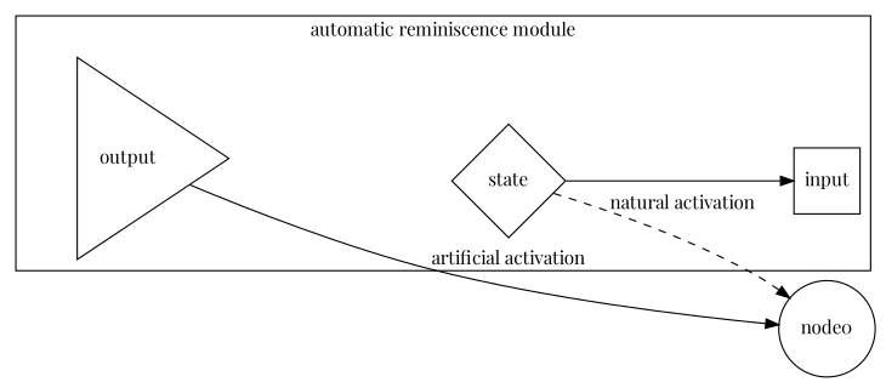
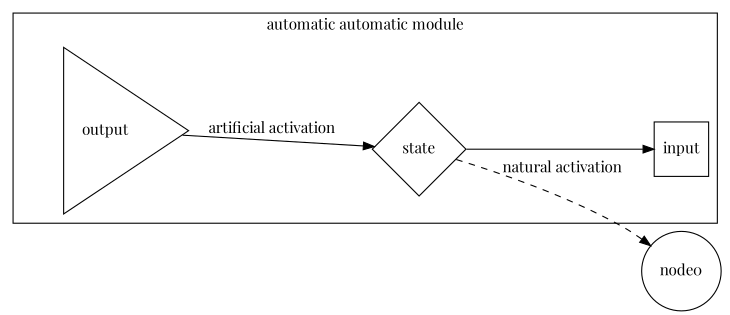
  digraph {
    fontname="Playfair Display"
    rankdir=LR
    node [fontname="Playfair Display" regular=true shape=square]
    edge [fontname="Playfair Display"]
    output [orientation=-90 shape=triangle]
    state [orientation=45]
    input [orientation=0]
    node0 [shape=circle regular=""]
    subgraph cluster_1 {
-     label="automatic reminiscence module"
+     label="automatic automatic module"
      output
      state
      input
    }
-   output -> node0 [label="artificial activation"]
+   output -> state [label="artificial activation"]
    state -> input
    state -> node0 [label="natural activation" style=dashed]
  }
